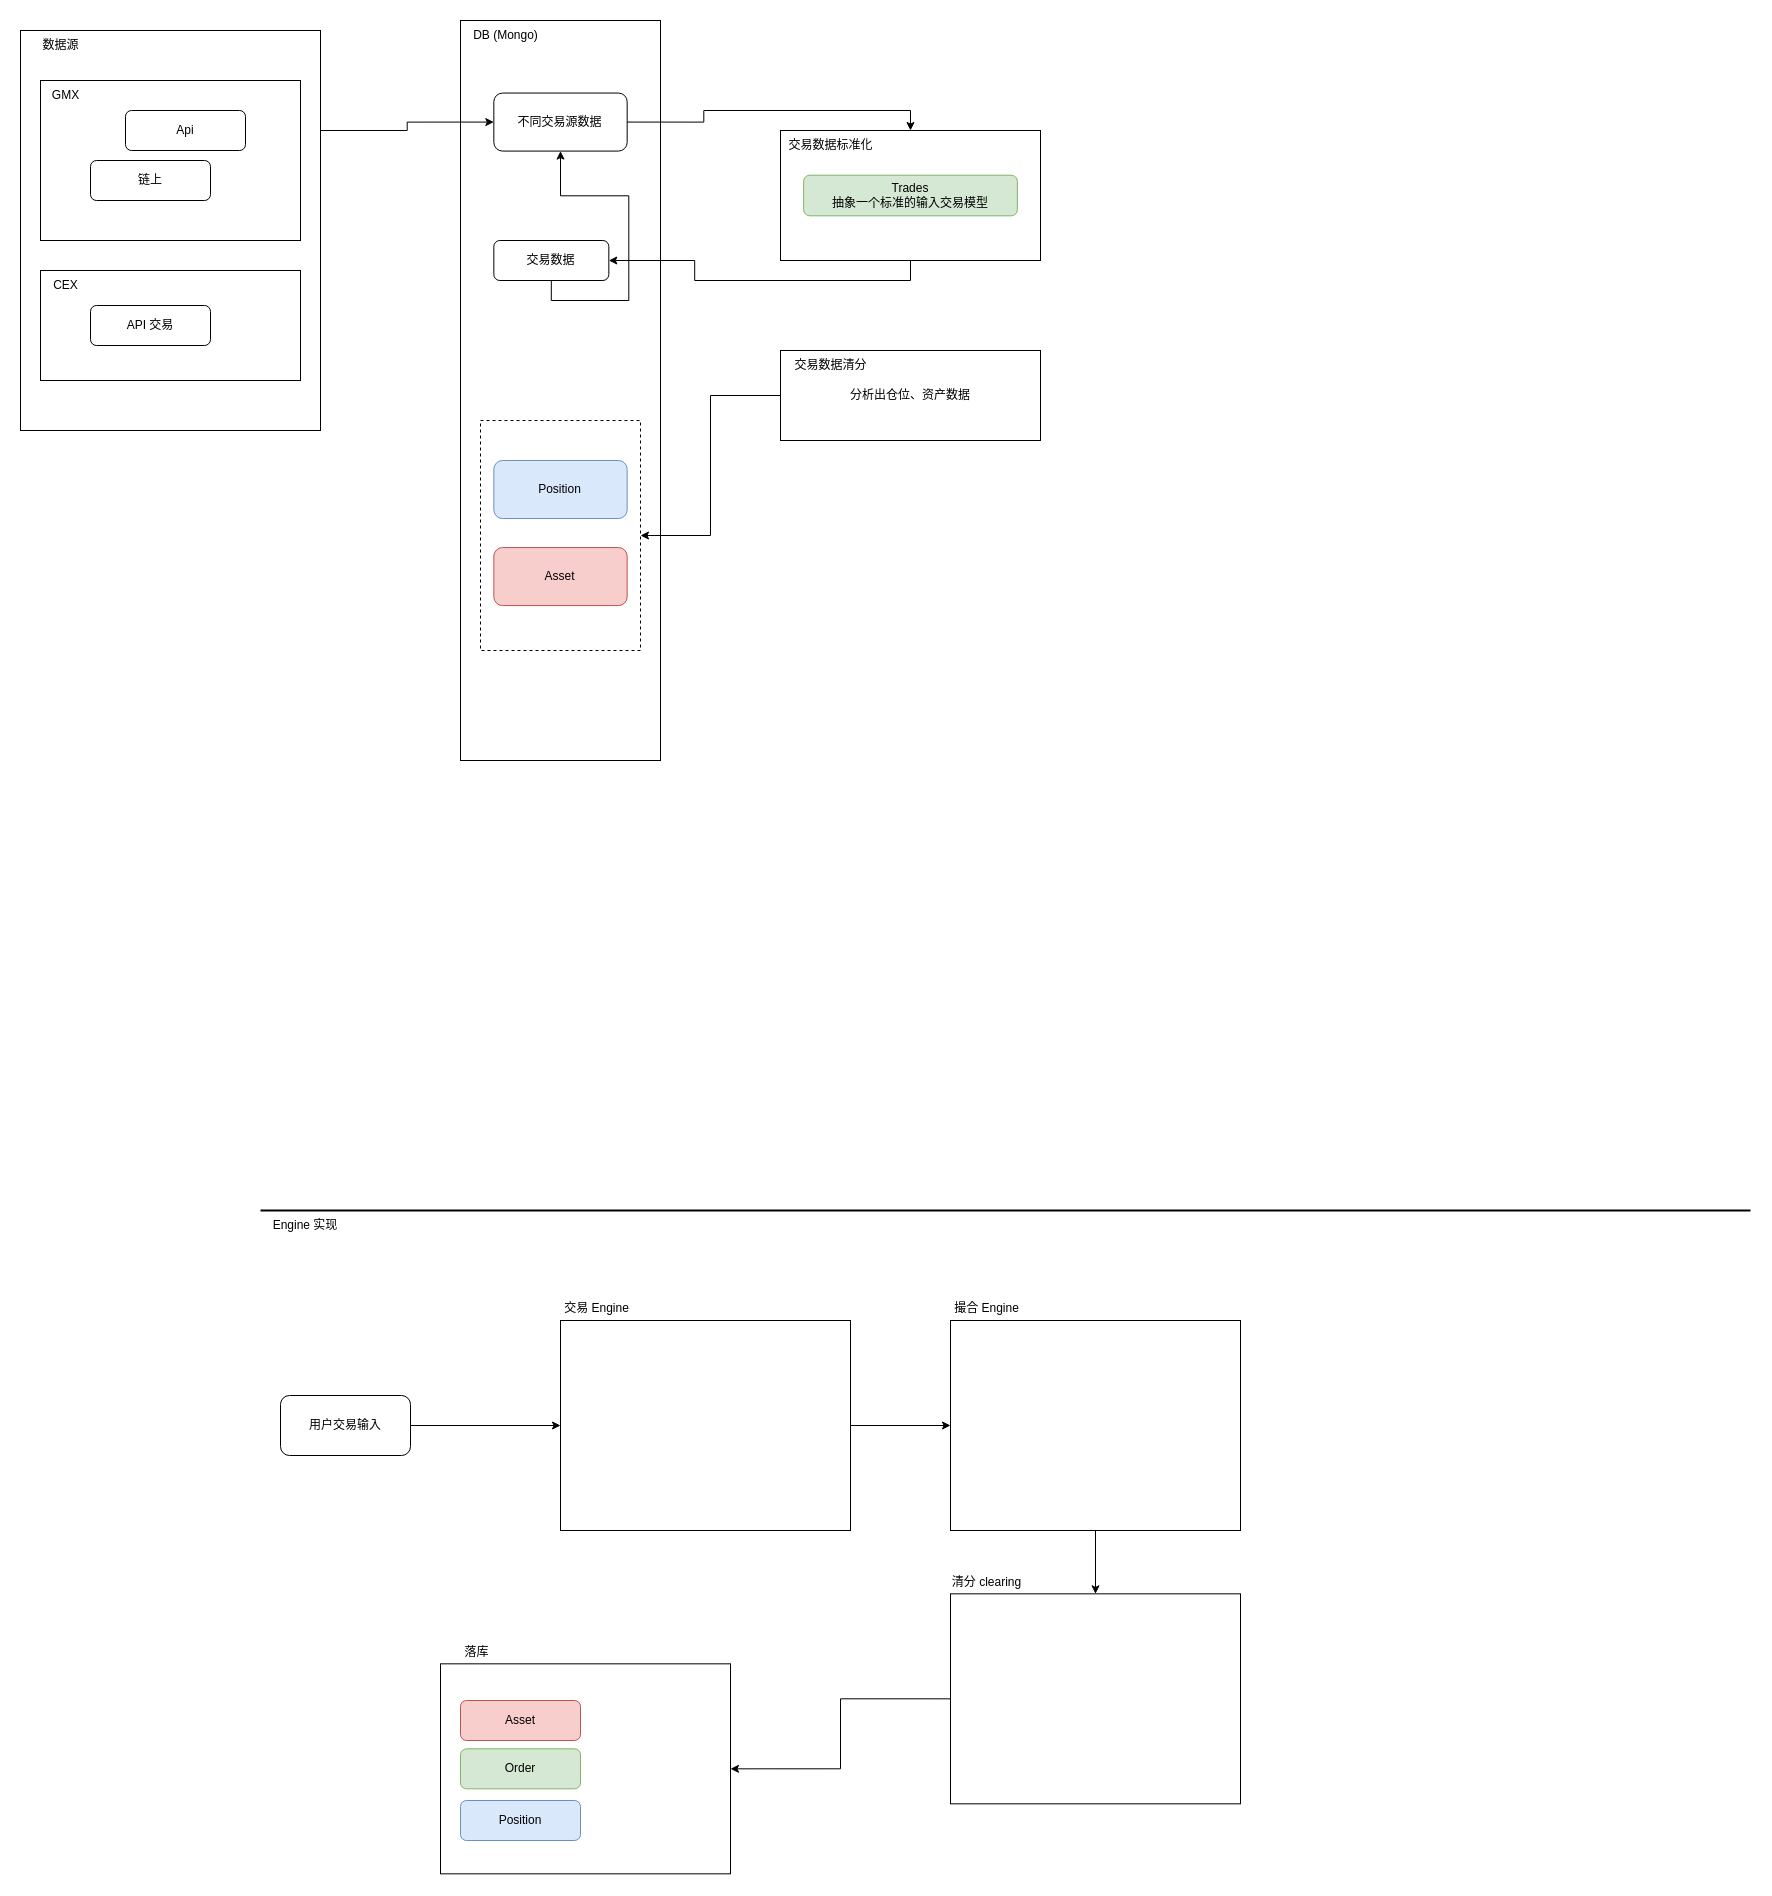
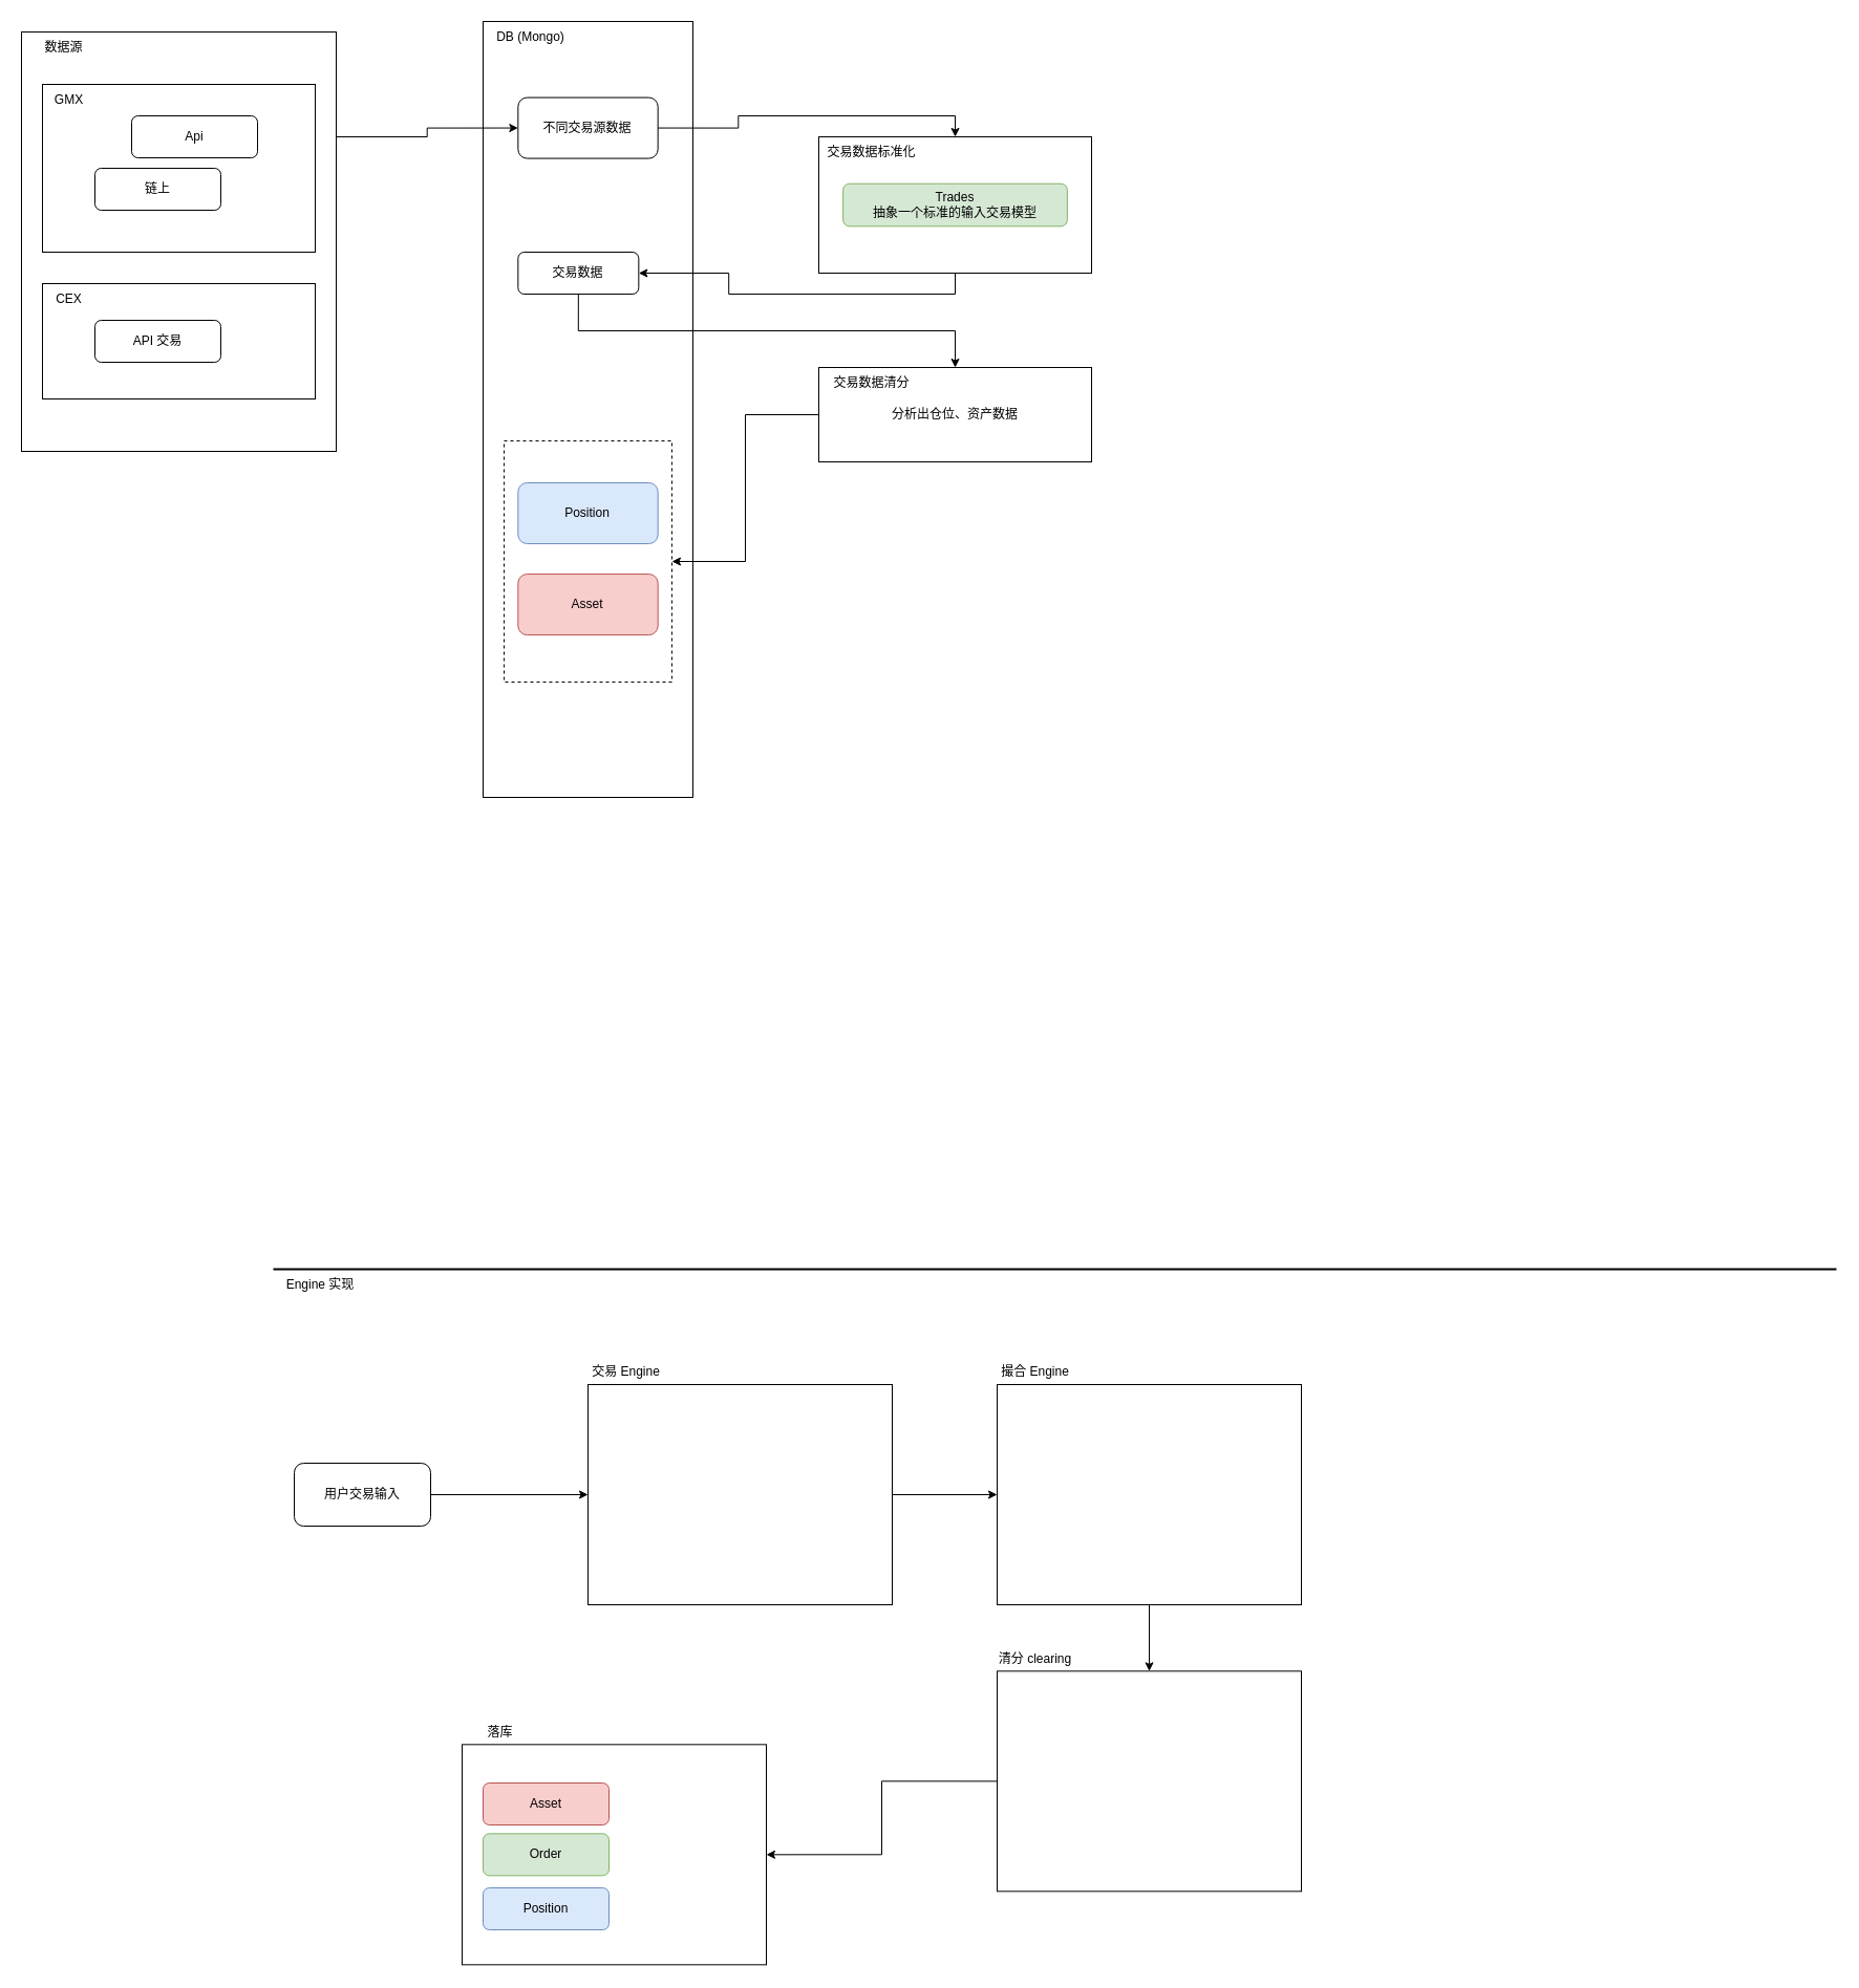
  <mxCell id="0" />
  <mxCell id="1" parent="0" />
  <mxCell id="2" value="" style="group" vertex="1" connectable="0" parent="1"><mxGeometry x="460" y="20" width="200" height="740" as="geometry" /></mxCell>
  <mxCell id="3" value="" style="rounded=0;whiteSpace=wrap;html=1;" vertex="1" parent="2"><mxGeometry width="200" height="740.0" as="geometry" /></mxCell>
  <mxCell id="4" value="DB (Mongo)" style="text;html=1;align=center;verticalAlign=middle;resizable=0;points=[];autosize=1;strokeColor=none;fillColor=none;" vertex="1" parent="2"><mxGeometry width="90" height="30" as="geometry" /></mxCell>
  <mxCell id="5" value="不同交易源数据" style="rounded=1;whiteSpace=wrap;html=1;" vertex="1" parent="2"><mxGeometry x="33.333" y="72.549" width="133.333" height="58.039" as="geometry" /></mxCell>
  <mxCell id="6" value="交易数据" style="rounded=1;whiteSpace=wrap;html=1;" vertex="1" parent="2"><mxGeometry x="33.333" y="220.003" width="115" height="40" as="geometry" /></mxCell>
  <mxCell id="7" value="" style="whiteSpace=wrap;html=1;dashed=1;" vertex="1" parent="2"><mxGeometry x="20" y="400" width="160" height="230" as="geometry" /></mxCell>
  <mxCell id="8" value="Position" style="rounded=1;whiteSpace=wrap;html=1;fillColor=#dae8fc;strokeColor=#6c8ebf;" vertex="1" parent="2"><mxGeometry x="33.333" y="439.995" width="133.333" height="58.039" as="geometry" /></mxCell>
  <mxCell id="9" value="Asset" style="rounded=1;whiteSpace=wrap;html=1;fillColor=#f8cecc;strokeColor=#b85450;" vertex="1" parent="2"><mxGeometry x="33.333" y="527.054" width="133.333" height="58.039" as="geometry" /></mxCell>
  <mxCell id="10" value="" style="group" vertex="1" connectable="0" parent="1"><mxGeometry x="780" y="130" width="260" height="130" as="geometry" /></mxCell>
  <mxCell id="11" value="" style="group" vertex="1" connectable="0" parent="10"><mxGeometry width="260" height="130.0" as="geometry" /></mxCell>
  <mxCell id="12" value="" style="group" vertex="1" connectable="0" parent="11"><mxGeometry width="260" height="130.0" as="geometry" /></mxCell>
  <mxCell id="13" value="" style="rounded=0;whiteSpace=wrap;html=1;" vertex="1" parent="12"><mxGeometry width="260" height="130.0" as="geometry" /></mxCell>
  <mxCell id="14" value="交易数据标准化" style="text;html=1;align=center;verticalAlign=middle;resizable=0;points=[];autosize=1;strokeColor=none;fillColor=none;" vertex="1" parent="12"><mxGeometry x="-5" width="110" height="30" as="geometry" /></mxCell>
  <mxCell id="15" value="Trades&lt;br&gt;抽象一个标准的输入交易模型" style="rounded=1;whiteSpace=wrap;html=1;fillColor=#d5e8d4;strokeColor=#82b366;" vertex="1" parent="12"><mxGeometry x="23.15" y="44.685" width="213.7" height="40.625" as="geometry" /></mxCell>
  <mxCell id="16" value="" style="group" vertex="1" connectable="0" parent="1"><mxGeometry x="20" y="30" width="300" height="400" as="geometry" /></mxCell>
  <mxCell id="17" value="" style="rounded=0;whiteSpace=wrap;html=1;" vertex="1" parent="16"><mxGeometry width="300.0" height="400" as="geometry" /></mxCell>
  <mxCell id="18" value="数据源" style="text;html=1;align=center;verticalAlign=middle;resizable=0;points=[];autosize=1;strokeColor=none;fillColor=none;" vertex="1" parent="16"><mxGeometry x="10.274" width="60" height="30" as="geometry" /></mxCell>
  <mxCell id="19" value="" style="group" vertex="1" connectable="0" parent="16"><mxGeometry x="20" y="50" width="260" height="160" as="geometry" /></mxCell>
  <mxCell id="20" value="" style="rounded=0;whiteSpace=wrap;html=1;" vertex="1" parent="19"><mxGeometry width="260" height="160" as="geometry" /></mxCell>
  <mxCell id="21" value="GMX" style="text;html=1;align=center;verticalAlign=middle;resizable=0;points=[];autosize=1;strokeColor=none;fillColor=none;" vertex="1" parent="19"><mxGeometry width="50" height="30" as="geometry" /></mxCell>
  <mxCell id="22" value="Api" style="rounded=1;whiteSpace=wrap;html=1;" vertex="1" parent="19"><mxGeometry x="85" y="30" width="120" height="40" as="geometry" /></mxCell>
  <mxCell id="23" value="链上" style="rounded=1;whiteSpace=wrap;html=1;" vertex="1" parent="19"><mxGeometry x="50" y="80" width="120" height="40" as="geometry" /></mxCell>
  <mxCell id="24" value="" style="group" vertex="1" connectable="0" parent="16"><mxGeometry x="20" y="240.0" width="260" height="110" as="geometry" /></mxCell>
  <mxCell id="25" value="" style="group" vertex="1" connectable="0" parent="24"><mxGeometry width="260" height="110" as="geometry" /></mxCell>
  <mxCell id="26" value="" style="rounded=0;whiteSpace=wrap;html=1;" vertex="1" parent="25"><mxGeometry width="260" height="110" as="geometry" /></mxCell>
  <mxCell id="27" value="CEX" style="text;html=1;align=center;verticalAlign=middle;resizable=0;points=[];autosize=1;strokeColor=none;fillColor=none;" vertex="1" parent="25"><mxGeometry width="50" height="30" as="geometry" /></mxCell>
  <mxCell id="28" value="API 交易" style="rounded=1;whiteSpace=wrap;html=1;" vertex="1" parent="25"><mxGeometry x="50" y="35" width="120" height="40" as="geometry" /></mxCell>
  <mxCell id="29" value="" style="group" vertex="1" connectable="0" parent="1"><mxGeometry x="260" y="1210" width="1490" height="30" as="geometry" /></mxCell>
  <mxCell id="30" value="" style="endArrow=none;html=1;rounded=0;strokeWidth=2;" edge="1" parent="29"><mxGeometry width="50" height="50" relative="1" as="geometry"><mxPoint as="sourcePoint" /><mxPoint x="1490" as="targetPoint" /></mxGeometry></mxCell>
  <mxCell id="31" value="Engine 实现" style="text;html=1;strokeColor=none;fillColor=none;align=center;verticalAlign=middle;whiteSpace=wrap;rounded=0;" vertex="1" parent="29"><mxGeometry width="90" height="30" as="geometry" /></mxCell>
  <mxCell id="32" style="edgeStyle=orthogonalEdgeStyle;rounded=0;orthogonalLoop=1;jettySize=auto;html=1;exitX=1;exitY=0.5;exitDx=0;exitDy=0;entryX=0;entryY=0.5;entryDx=0;entryDy=0;" edge="1" parent="1" source="33" target="40"><mxGeometry relative="1" as="geometry" /></mxCell>
  <mxCell id="33" value="用户交易输入" style="rounded=1;whiteSpace=wrap;html=1;" vertex="1" parent="1"><mxGeometry x="280" y="1395" width="130" height="60" as="geometry" /></mxCell>
  <mxCell id="34" value="" style="group" vertex="1" connectable="0" parent="1"><mxGeometry x="950" y="1296.67" width="290" height="233.33" as="geometry" /></mxCell>
  <mxCell id="35" value="" style="group" vertex="1" connectable="0" parent="34"><mxGeometry y="23.33" width="290" height="210" as="geometry" /></mxCell>
  <mxCell id="36" value="" style="rounded=0;whiteSpace=wrap;html=1;" vertex="1" parent="35"><mxGeometry width="290" height="210" as="geometry" /></mxCell>
  <mxCell id="37" value="撮合 Engine" style="text;html=1;strokeColor=none;fillColor=none;align=center;verticalAlign=middle;whiteSpace=wrap;rounded=0;" vertex="1" parent="34"><mxGeometry width="72.5" height="23.333" as="geometry" /></mxCell>
  <mxCell id="38" value="" style="group" vertex="1" connectable="0" parent="1"><mxGeometry x="560" y="1296.67" width="290" height="233.33" as="geometry" /></mxCell>
  <mxCell id="39" value="" style="group" vertex="1" connectable="0" parent="38"><mxGeometry y="23.33" width="290" height="210" as="geometry" /></mxCell>
  <mxCell id="40" value="" style="rounded=0;whiteSpace=wrap;html=1;" vertex="1" parent="39"><mxGeometry width="290" height="210" as="geometry" /></mxCell>
  <mxCell id="41" value="交易 Engine" style="text;html=1;strokeColor=none;fillColor=none;align=center;verticalAlign=middle;whiteSpace=wrap;rounded=0;" vertex="1" parent="38"><mxGeometry width="72.5" height="23.333" as="geometry" /></mxCell>
  <mxCell id="42" value="" style="group" vertex="1" connectable="0" parent="1"><mxGeometry x="950" y="1570" width="290" height="233.33" as="geometry" /></mxCell>
  <mxCell id="43" value="" style="group" vertex="1" connectable="0" parent="42"><mxGeometry y="23.33" width="290" height="210" as="geometry" /></mxCell>
  <mxCell id="44" value="" style="rounded=0;whiteSpace=wrap;html=1;" vertex="1" parent="43"><mxGeometry width="290" height="210" as="geometry" /></mxCell>
  <mxCell id="45" value="清分 clearing" style="text;html=1;strokeColor=none;fillColor=none;align=center;verticalAlign=middle;whiteSpace=wrap;rounded=0;" vertex="1" parent="42"><mxGeometry width="72.5" height="23.333" as="geometry" /></mxCell>
  <mxCell id="46" value="" style="group" vertex="1" connectable="0" parent="1"><mxGeometry x="440" y="1640" width="290" height="233.33" as="geometry" /></mxCell>
  <mxCell id="47" value="" style="group" vertex="1" connectable="0" parent="46"><mxGeometry y="23.33" width="290" height="210" as="geometry" /></mxCell>
  <mxCell id="48" value="" style="rounded=0;whiteSpace=wrap;html=1;" vertex="1" parent="47"><mxGeometry width="290" height="210" as="geometry" /></mxCell>
  <mxCell id="49" value="Asset" style="rounded=1;whiteSpace=wrap;html=1;fillColor=#f8cecc;strokeColor=#b85450;" vertex="1" parent="47"><mxGeometry x="20" y="36.67" width="120" height="40" as="geometry" /></mxCell>
  <mxCell id="50" value="Position" style="rounded=1;whiteSpace=wrap;html=1;fillColor=#dae8fc;strokeColor=#6c8ebf;" vertex="1" parent="47"><mxGeometry x="20" y="136.67" width="120" height="40" as="geometry" /></mxCell>
  <mxCell id="51" value="Order" style="rounded=1;whiteSpace=wrap;html=1;fillColor=#d5e8d4;strokeColor=#82b366;" vertex="1" parent="47"><mxGeometry x="20" y="85.0" width="120" height="40" as="geometry" /></mxCell>
  <mxCell id="52" value="落库" style="text;html=1;strokeColor=none;fillColor=none;align=center;verticalAlign=middle;whiteSpace=wrap;rounded=0;" vertex="1" parent="46"><mxGeometry width="72.5" height="23.333" as="geometry" /></mxCell>
  <mxCell id="53" style="edgeStyle=orthogonalEdgeStyle;rounded=0;orthogonalLoop=1;jettySize=auto;html=1;exitX=1;exitY=0.5;exitDx=0;exitDy=0;entryX=0;entryY=0.5;entryDx=0;entryDy=0;" edge="1" parent="1" source="40" target="36"><mxGeometry relative="1" as="geometry" /></mxCell>
  <mxCell id="54" style="edgeStyle=orthogonalEdgeStyle;rounded=0;orthogonalLoop=1;jettySize=auto;html=1;exitX=0.5;exitY=1;exitDx=0;exitDy=0;entryX=0.5;entryY=0;entryDx=0;entryDy=0;" edge="1" parent="1" source="36" target="44"><mxGeometry relative="1" as="geometry" /></mxCell>
  <mxCell id="55" style="edgeStyle=orthogonalEdgeStyle;rounded=0;orthogonalLoop=1;jettySize=auto;html=1;exitX=0;exitY=0.5;exitDx=0;exitDy=0;entryX=1;entryY=0.5;entryDx=0;entryDy=0;" edge="1" parent="1" source="44" target="48"><mxGeometry relative="1" as="geometry" /></mxCell>
  <mxCell id="56" style="edgeStyle=orthogonalEdgeStyle;rounded=0;orthogonalLoop=1;jettySize=auto;html=1;exitX=1;exitY=0.5;exitDx=0;exitDy=0;entryX=0.5;entryY=0;entryDx=0;entryDy=0;" edge="1" parent="1" source="5" target="13"><mxGeometry relative="1" as="geometry" /></mxCell>
  <mxCell id="57" style="edgeStyle=orthogonalEdgeStyle;rounded=0;orthogonalLoop=1;jettySize=auto;html=1;exitX=0.5;exitY=1;exitDx=0;exitDy=0;entryX=1;entryY=0.5;entryDx=0;entryDy=0;" edge="1" parent="1" source="13" target="6"><mxGeometry relative="1" as="geometry" /></mxCell>
  <mxCell id="58" style="edgeStyle=orthogonalEdgeStyle;rounded=0;orthogonalLoop=1;jettySize=auto;html=1;exitX=1;exitY=0.25;exitDx=0;exitDy=0;entryX=0;entryY=0.5;entryDx=0;entryDy=0;" edge="1" parent="1" source="17" target="5"><mxGeometry relative="1" as="geometry" /></mxCell>
  <mxCell id="59" value="" style="group" vertex="1" connectable="0" parent="1"><mxGeometry x="780" y="350" width="260" height="90" as="geometry" /></mxCell>
  <mxCell id="60" value="" style="group" vertex="1" connectable="0" parent="59"><mxGeometry width="260" height="90.0" as="geometry" /></mxCell>
  <mxCell id="61" value="" style="group" vertex="1" connectable="0" parent="60"><mxGeometry width="260" height="90.0" as="geometry" /></mxCell>
  <mxCell id="62" value="分析出仓位、资产数据" style="rounded=0;whiteSpace=wrap;html=1;" vertex="1" parent="61"><mxGeometry width="260" height="90.0" as="geometry" /></mxCell>
  <mxCell id="63" value="交易数据清分" style="text;html=1;align=center;verticalAlign=middle;resizable=0;points=[];autosize=1;strokeColor=none;fillColor=none;" vertex="1" parent="61"><mxGeometry width="100" height="30" as="geometry" /></mxCell>
- <mxCell id="64" style="edgeStyle=orthogonalEdgeStyle;rounded=0;orthogonalLoop=1;jettySize=auto;html=1;exitX=0.5;exitY=1;exitDx=0;exitDy=0;" edge="1" parent="1" source="6" target="5"><mxGeometry relative="1" as="geometry" /></mxCell>
+ <mxCell id="64" style="edgeStyle=orthogonalEdgeStyle;rounded=0;orthogonalLoop=1;jettySize=auto;html=1;exitX=0.5;exitY=1;exitDx=0;exitDy=0;entryX=0.5;entryY=0;entryDx=0;entryDy=0;" edge="1" parent="1" source="6" target="62"><mxGeometry relative="1" as="geometry" /></mxCell>
  <mxCell id="65" style="edgeStyle=orthogonalEdgeStyle;rounded=0;orthogonalLoop=1;jettySize=auto;html=1;entryX=1;entryY=0.5;entryDx=0;entryDy=0;" edge="1" parent="1" source="62" target="7"><mxGeometry relative="1" as="geometry" /></mxCell>
